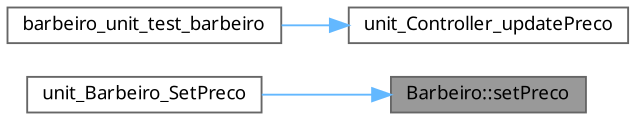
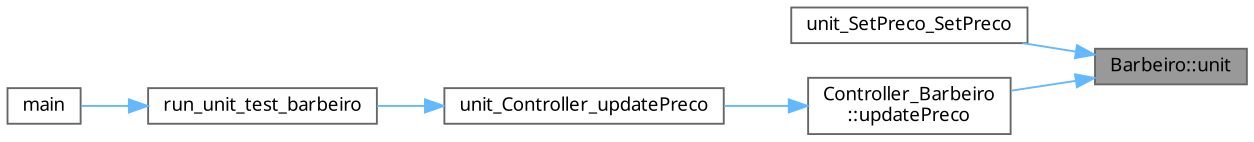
  digraph {
    fontname="Noto Sans"
    rankdir=RL
    node [color=grey40 fillcolor=white fontname="Noto Sans" fontsize=10 shape=box style=filled]
    edge [color=steelblue1 dir=back fontname="Noto Sans" fontsize=10 labelfontname=Helvetica labelfontsize=10 style=solid]
-   n1 [color=gray40 fillcolor=grey60 fontcolor=black height=0.2 label="Barbeiro::setPreco" width=0.4]
-   n2 [height=0.2 label=unit_Barbeiro_SetPreco width=0.4]
+   n1 [color=gray40 fillcolor=grey60 fontcolor=black height=0.2 label="Barbeiro::unit" width=0.4]
+   n2 [height=0.2 label=unit_SetPreco_SetPreco width=0.4]
+   n3 [height=0.2 label="Controller_Barbeiro\l::updatePreco" width=0.4]
    n4 [height=0.2 label=unit_Controller_updatePreco width=0.4]
-   n5 [height=0.2 label=barbeiro_unit_test_barbeiro width=0.4]
+   n5 [height=0.2 label=run_unit_test_barbeiro width=0.4]
+   n6 [height=0.2 label=main width=0.4]
    n1 -> n2
+   n1 -> n3
+   n3 -> n4
    n4 -> n5
+   n5 -> n6
  }
